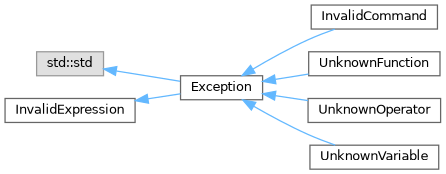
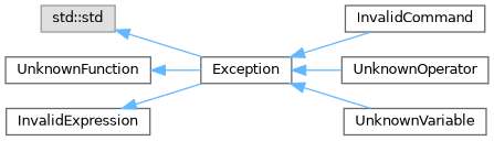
  digraph {
    rankdir=LR
    node [color=grey40 fillcolor=white fontname=Helvetica fontsize=10 shape=box style=filled]
    edge [color=steelblue1 dir=back fontname=Helvetica fontsize=10 labelfontname=Helvetica labelfontsize=10 style=solid]
    n1 [color=grey60 fillcolor="#E0E0E0" height=0.2 label="std::std" width=0.4]
    n2 [height=0.2 label=Exception width=0.4]
    n3 [height=0.2 label=InvalidCommand width=0.4]
    n4 [height=0.2 label=UnknownFunction width=0.4]
    n5 [height=0.2 label=UnknownOperator width=0.4]
    n6 [height=0.2 label=UnknownVariable width=0.4]
    n7 [height=0.2 label=InvalidExpression width=0.4]
    n1 -> n2
    n2 -> n3
-   n2 -> n4
+   n4 -> n2
    n2 -> n5
    n2 -> n6
    n7 -> n2
  }
